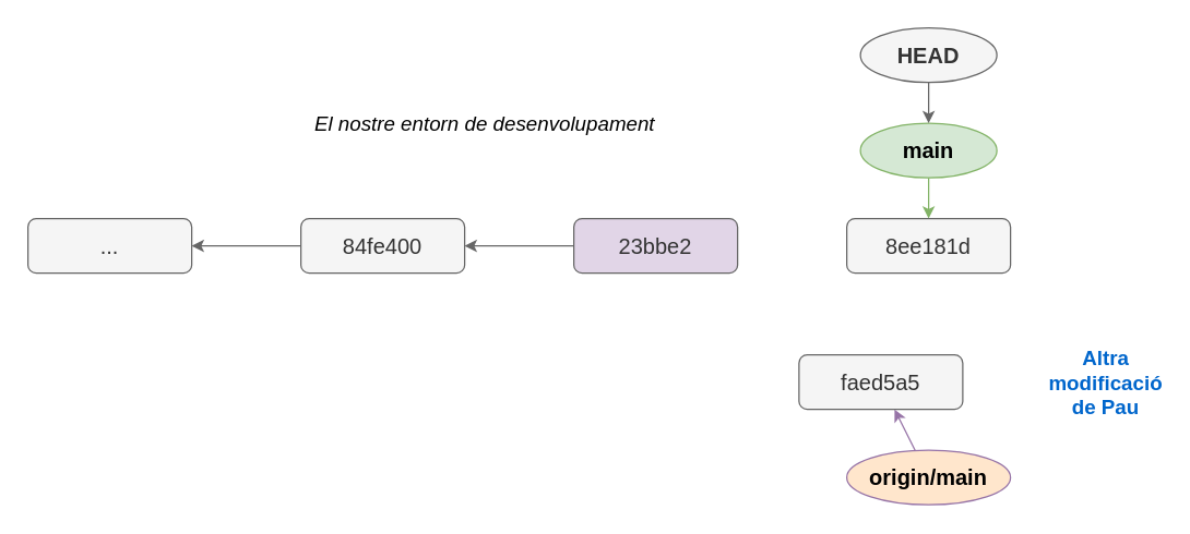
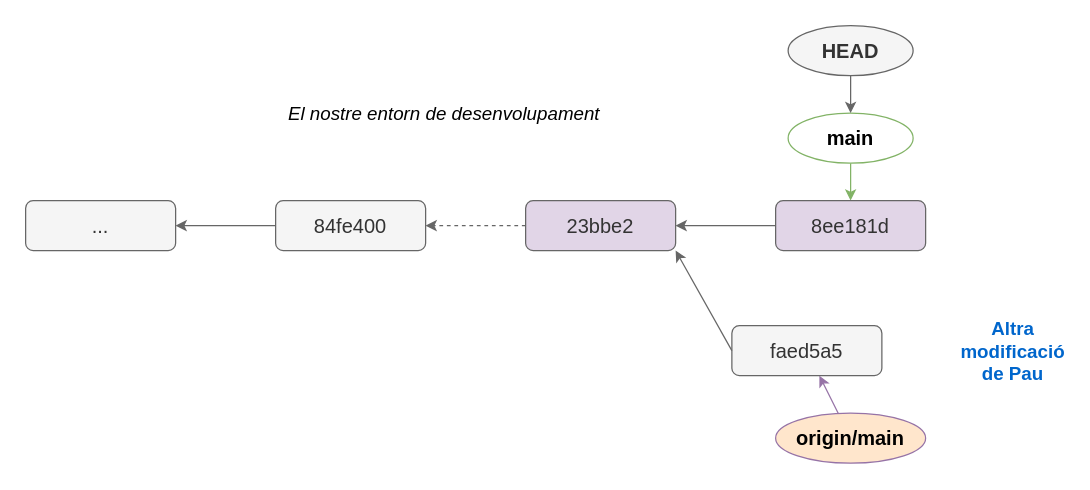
  <mxCell id="0" />
  <mxCell id="1" parent="0" />
  <mxCell id="2" value="..." style="rounded=1;whiteSpace=wrap;html=1;fontSize=16;fillColor=#f5f5f5;strokeColor=#666666;fontColor=#333333;" parent="1" vertex="1"><mxGeometry x="20" y="160" width="120" height="40" as="geometry" /></mxCell>
  <mxCell id="3" style="rounded=0;orthogonalLoop=1;jettySize=auto;html=1;fillColor=#d5e8d4;strokeColor=#82b366;" parent="1" source="4" target="16" edge="1"><mxGeometry relative="1" as="geometry"><mxPoint x="-120" y="130" as="sourcePoint" /></mxGeometry></mxCell>
- <mxCell id="4" value="main" style="ellipse;whiteSpace=wrap;html=1;fillColor=#d5e8d4;strokeColor=#82b366;fontSize=16;fontStyle=1" parent="1" vertex="1"><mxGeometry x="630" y="90" width="100" height="40" as="geometry" /></mxCell>
+ <mxCell id="4" value="main" style="ellipse;whiteSpace=wrap;html=1;fillColor=#ffffff;strokeColor=#82b366;fontSize=16;fontStyle=1;" parent="1" vertex="1"><mxGeometry x="630" y="90" width="100" height="40" as="geometry" /></mxCell>
  <mxCell id="5" style="edgeStyle=orthogonalEdgeStyle;rounded=0;orthogonalLoop=1;jettySize=auto;html=1;exitX=0.5;exitY=1;exitDx=0;exitDy=0;fillColor=#f5f5f5;strokeColor=#666666;" parent="1" source="6" target="4" edge="1"><mxGeometry relative="1" as="geometry"><mxPoint x="880" y="750" as="targetPoint" /></mxGeometry></mxCell>
  <mxCell id="6" value="HEAD" style="ellipse;whiteSpace=wrap;html=1;fillColor=#f5f5f5;strokeColor=#666666;fontSize=16;fontStyle=1;fontColor=#333333;" parent="1" vertex="1"><mxGeometry x="630" y="20" width="100" height="40" as="geometry" /></mxCell>
  <mxCell id="7" style="rounded=0;orthogonalLoop=1;jettySize=auto;html=1;fillColor=#e1d5e7;strokeColor=#9673a6;" parent="1" source="8" target="14" edge="1"><mxGeometry relative="1" as="geometry" /></mxCell>
  <mxCell id="8" value="origin/main" style="ellipse;whiteSpace=wrap;html=1;fillColor=#ffe6cc;strokeColor=#9673a6;fontSize=16;fontStyle=1;" parent="1" vertex="1"><mxGeometry x="620" y="330" width="120" height="40" as="geometry" /></mxCell>
  <mxCell id="9" value="23bbe2" style="rounded=1;whiteSpace=wrap;html=1;fontSize=16;fillColor=#e1d5e7;strokeColor=#666666;fontColor=#333333;fontStyle=0;labelBorderColor=none;" parent="1" vertex="1"><mxGeometry x="420" y="160" width="120" height="40" as="geometry" /></mxCell>
  <mxCell id="10" value="84fe400" style="rounded=1;whiteSpace=wrap;html=1;fontSize=16;fillColor=#f5f5f5;strokeColor=#666666;fontColor=#333333;" parent="1" vertex="1"><mxGeometry x="220" y="160" width="120" height="40" as="geometry" /></mxCell>
  <mxCell id="11" style="rounded=0;orthogonalLoop=1;jettySize=auto;html=1;fillColor=#f5f5f5;strokeColor=#666666;" parent="1" source="10" target="2" edge="1"><mxGeometry relative="1" as="geometry"><mxPoint x="30" y="190" as="sourcePoint" /><mxPoint x="140" y="180" as="targetPoint" /></mxGeometry></mxCell>
- <mxCell id="12" style="rounded=0;orthogonalLoop=1;jettySize=auto;html=1;fillColor=#f5f5f5;strokeColor=#666666;exitX=0;exitY=0.5;exitDx=0;exitDy=0;entryX=1;entryY=0.5;entryDx=0;entryDy=0;" parent="1" source="9" target="10" edge="1"><mxGeometry relative="1" as="geometry"><mxPoint x="230" y="150" as="sourcePoint" /><mxPoint x="150" y="173" as="targetPoint" /></mxGeometry></mxCell>
+ <mxCell id="12" style="rounded=0;orthogonalLoop=1;jettySize=auto;html=1;fillColor=#f5f5f5;strokeColor=#666666;exitX=0;exitY=0.5;exitDx=0;exitDy=0;entryX=1;entryY=0.5;entryDx=0;entryDy=0;dashed=1;" parent="1" source="9" target="10" edge="1"><mxGeometry relative="1" as="geometry"><mxPoint x="230" y="150" as="sourcePoint" /><mxPoint x="150" y="173" as="targetPoint" /></mxGeometry></mxCell>
  <mxCell id="13" value="&lt;i&gt;&lt;font style=&quot;font-size: 15px;&quot;&gt;El nostre entorn de desenvolupament&lt;/font&gt;&lt;/i&gt;" style="text;html=1;strokeColor=none;fillColor=none;align=center;verticalAlign=middle;whiteSpace=wrap;rounded=0;" parent="1" vertex="1"><mxGeometry x="180" y="75" width="350" height="30" as="geometry" /></mxCell>
  <mxCell id="14" value="faed5a5" style="rounded=1;whiteSpace=wrap;html=1;fontSize=16;fillColor=#f5f5f5;strokeColor=#666666;fontColor=#333333;fontStyle=0;labelBorderColor=none;" parent="1" vertex="1"><mxGeometry x="585" y="260" width="120" height="40" as="geometry" /></mxCell>
- <mxCell id="16" value="8ee181d" style="rounded=1;whiteSpace=wrap;html=1;fontSize=16;fillColor=#f5f5f5;strokeColor=#666666;fontColor=#333333;fontStyle=0;labelBorderColor=none;" parent="1" vertex="1"><mxGeometry x="620" y="160" width="120" height="40" as="geometry" /></mxCell>
+ <mxCell id="15" style="rounded=0;orthogonalLoop=1;jettySize=auto;html=1;fillColor=#f5f5f5;strokeColor=#666666;exitX=0;exitY=0.5;exitDx=0;exitDy=0;entryX=1;entryY=1;entryDx=0;entryDy=0;" parent="1" source="14" target="9" edge="1"><mxGeometry relative="1" as="geometry"><mxPoint x="430" y="190" as="sourcePoint" /><mxPoint x="350" y="190" as="targetPoint" /></mxGeometry></mxCell>
+ <mxCell id="16" value="8ee181d" style="rounded=1;whiteSpace=wrap;html=1;fontSize=16;fillColor=#e1d5e7;strokeColor=#666666;fontColor=#333333;fontStyle=0;labelBorderColor=none;" parent="1" vertex="1"><mxGeometry x="620" y="160" width="120" height="40" as="geometry" /></mxCell>
+ <mxCell id="17" style="rounded=0;orthogonalLoop=1;jettySize=auto;html=1;fillColor=#f5f5f5;strokeColor=#666666;" parent="1" source="16" target="9" edge="1"><mxGeometry relative="1" as="geometry"><mxPoint x="650" y="270" as="sourcePoint" /><mxPoint x="530" y="210" as="targetPoint" /></mxGeometry></mxCell>
  <mxCell id="18" value="&lt;font color=&quot;#0066cc&quot; style=&quot;font-size: 15px;&quot;&gt;&lt;b&gt;Altra modificació de Pau&lt;/b&gt;&lt;/font&gt;" style="text;html=1;strokeColor=none;fillColor=none;align=center;verticalAlign=middle;whiteSpace=wrap;rounded=0;" vertex="1" parent="1"><mxGeometry x="770" y="265" width="80" height="30" as="geometry" /></mxCell>
